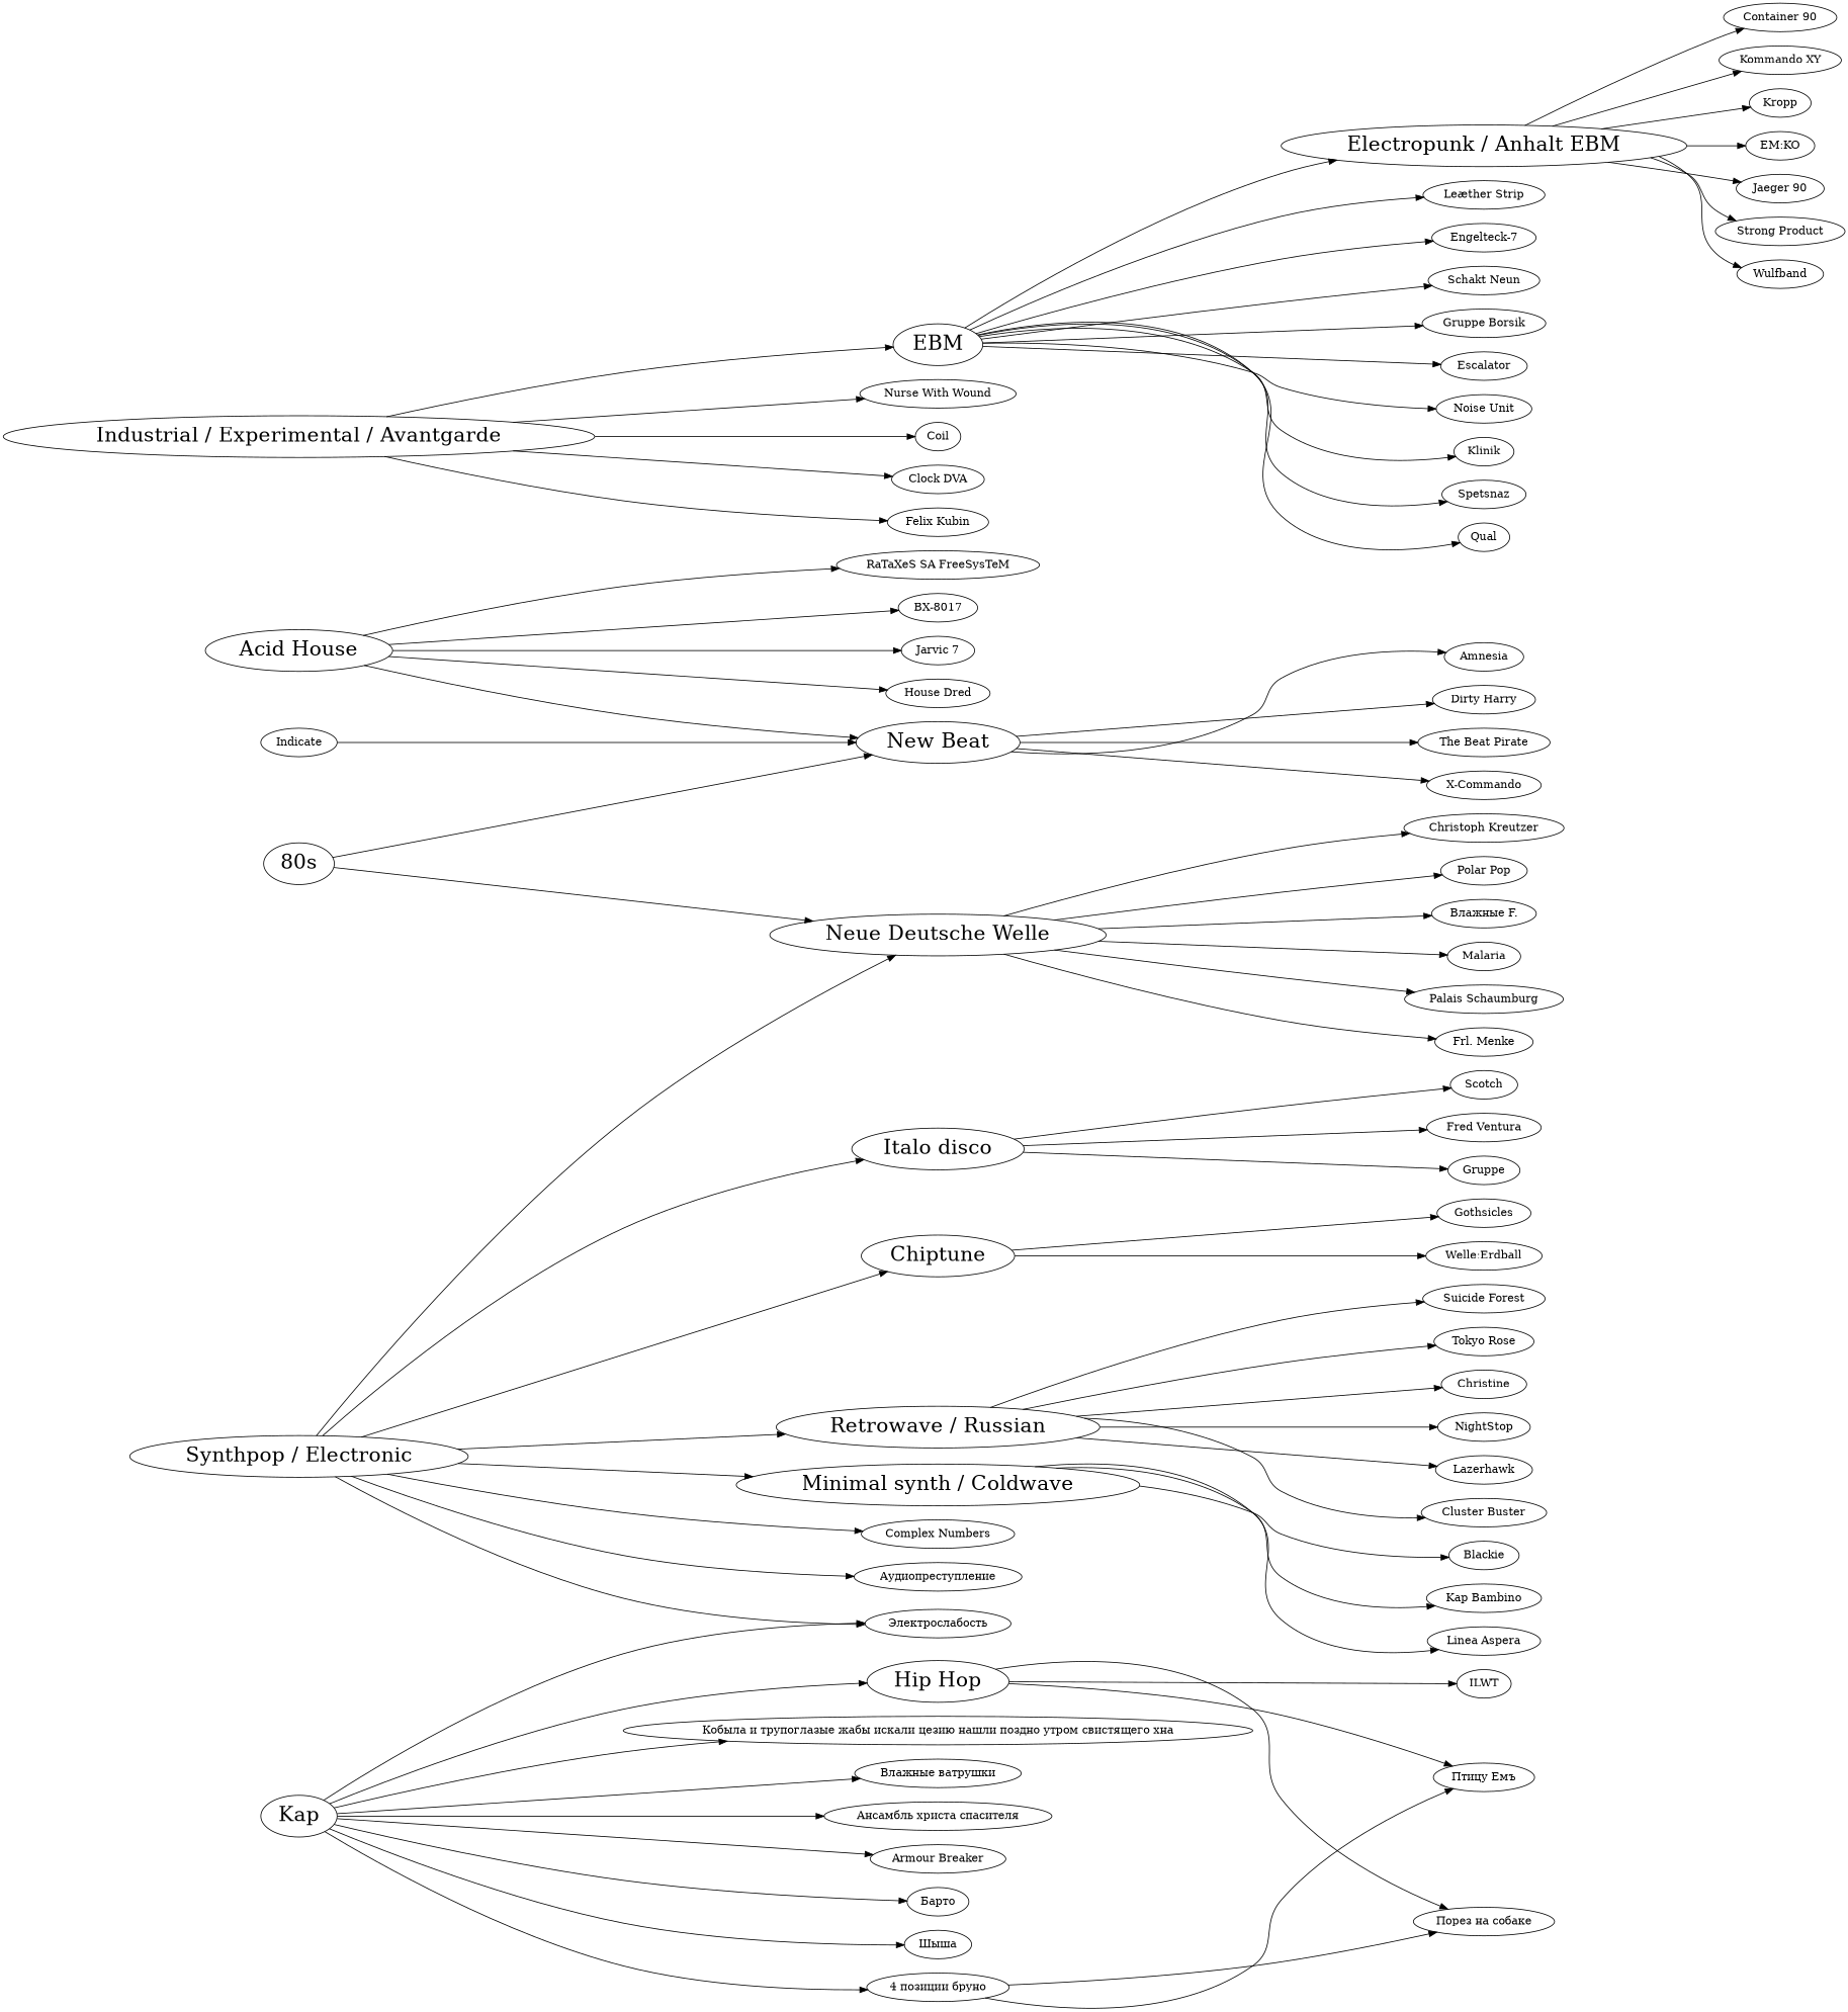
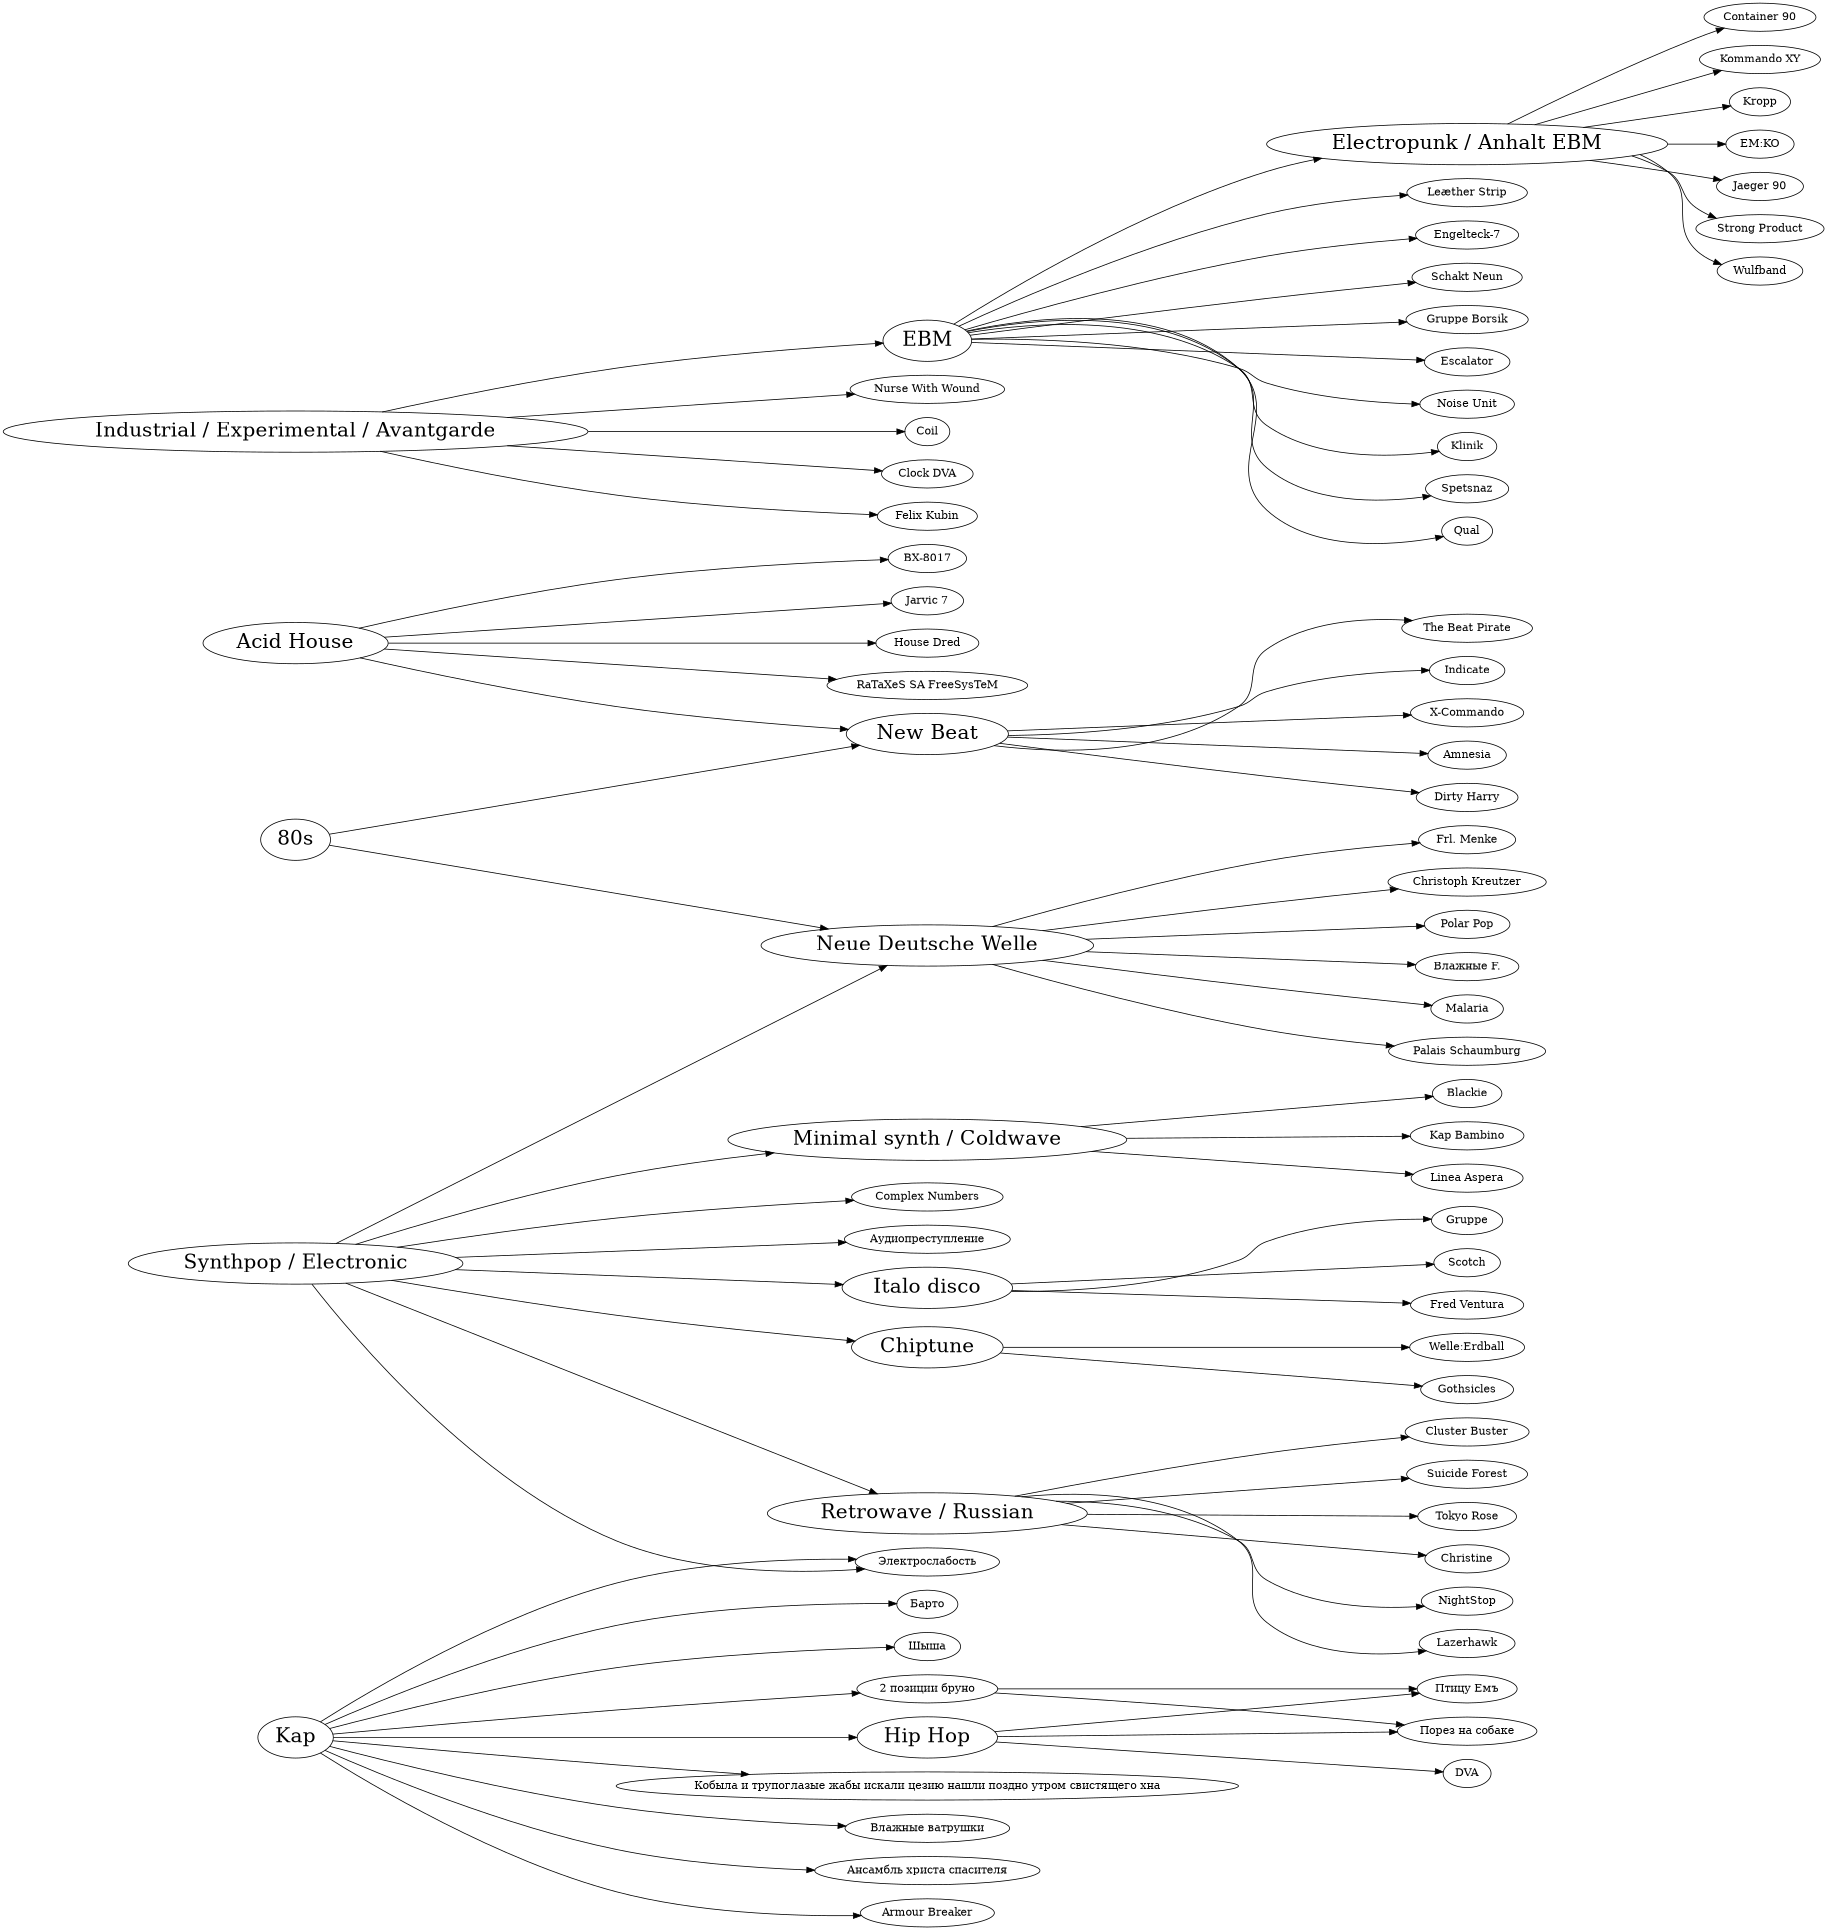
  digraph {
    rankdir=LR
    "80s" [fontsize=26]
    "New Beat" [fontsize=26]
    "Neue Deutsche Welle" [fontsize=26]
    "X-Commando"
    Amnesia
    "Dirty Harry"
    "The Beat Pirate"
    Indicate
    Malaria
    "Palais Schaumburg"
    "Frl. Menke"
    "Christoph Kreutzer"
    "Polar Pop"
    n14 [label="Влажные F."]
    "Acid House" [fontsize=26]
    "BX-8017"
    "Jarvic 7"
    n18 [label="House Dred"]
    "RaTaXeS SA FreeSysTeM"
    "Electropunk / Anhalt EBM" [fontsize=26]
    "Container 90"
    "Kommando XY"
    Kropp
    "EM:KO"
    "Jaeger 90"
    "Strong Product"
    Wulfband
    EBM [fontsize=26]
    "Leæther Strip"
    "Engelteck-7"
    "Schakt Neun"
    "Gruppe Borsik"
    Escalator
    "Noise Unit"
    Klinik
    Spetsnaz
    Qual
    "Minimal synth / Coldwave" [fontsize=26]
    Blackie
    "Kap Bambino"
    "Linea Aspera"
    "Synthpop / Electronic" [fontsize=26]
    "Complex Numbers"
    "Электрослабость"
    "Аудиопреступление"
    "Italo disco" [fontsize=26]
    Chiptune [fontsize=26]
    n48 [fontsize=26 label="Retrowave / Russian"]
    Scotch
    "Fred Ventura"
    n51 [label=Gruppe]
    "Welle:Erdball"
    Gothsicles
    NightStop
    Lazerhawk
    "Cluster Buster"
    "Suicide Forest"
    "Tokyo Rose"
    Christine
    "Industrial / Experimental / Avantgarde" [fontsize=26]
    "Nurse With Wound"
    Coil
    "Clock DVA"
    "Felix Kubin"
    n65 [fontsize=26 label=Kap]
    "Кобыла и трупоглазые жабы искали цезию нашли поздно утром свистящего хна"
    "Влажные ватрушки"
    "Ансамбль христа спасителя"
    "Armour Breaker"
    "Барто"
    "Шыша"
    "Hip Hop" [fontsize=26]
-   "4 позиции бруно"
+   "4 позиции бруно" [label="2 позиции бруно"]
    "Птицу Емъ"
    "Порез на собаке"
-   ILWT
+   ILWT [label=DVA]
    "80s" -> "New Beat"
    "80s" -> "Neue Deutsche Welle"
    "New Beat" -> "X-Commando"
    "New Beat" -> Amnesia
    "New Beat" -> "Dirty Harry"
    "New Beat" -> "The Beat Pirate"
-   Indicate -> "New Beat"
+   "New Beat" -> Indicate
    "Neue Deutsche Welle" -> Malaria
    "Neue Deutsche Welle" -> "Palais Schaumburg"
    "Neue Deutsche Welle" -> "Frl. Menke"
    "Neue Deutsche Welle" -> "Christoph Kreutzer"
    "Neue Deutsche Welle" -> "Polar Pop"
    "Neue Deutsche Welle" -> n14
    "Acid House" -> "New Beat"
    "Acid House" -> "BX-8017"
    "Acid House" -> "Jarvic 7"
    "Acid House" -> n18
    "Acid House" -> "RaTaXeS SA FreeSysTeM"
    "Electropunk / Anhalt EBM" -> "Container 90"
    "Electropunk / Anhalt EBM" -> "Kommando XY"
    "Electropunk / Anhalt EBM" -> Kropp
    "Electropunk / Anhalt EBM" -> "EM:KO"
    "Electropunk / Anhalt EBM" -> "Jaeger 90"
    "Electropunk / Anhalt EBM" -> "Strong Product"
    "Electropunk / Anhalt EBM" -> Wulfband
    EBM -> "Electropunk / Anhalt EBM"
    EBM -> "Leæther Strip"
    EBM -> "Engelteck-7"
    EBM -> "Schakt Neun"
    EBM -> "Gruppe Borsik"
    EBM -> Escalator
    EBM -> "Noise Unit"
    EBM -> Klinik
    EBM -> Spetsnaz
    EBM -> Qual
    "Minimal synth / Coldwave" -> Blackie
    "Minimal synth / Coldwave" -> "Kap Bambino"
    "Minimal synth / Coldwave" -> "Linea Aspera"
    "Synthpop / Electronic" -> "Neue Deutsche Welle"
    "Synthpop / Electronic" -> "Minimal synth / Coldwave"
    "Synthpop / Electronic" -> "Complex Numbers"
    "Synthpop / Electronic" -> "Электрослабость"
    "Synthpop / Electronic" -> "Аудиопреступление"
    "Synthpop / Electronic" -> "Italo disco"
    "Synthpop / Electronic" -> Chiptune
    "Synthpop / Electronic" -> n48
    "Italo disco" -> Scotch
    "Italo disco" -> "Fred Ventura"
    "Italo disco" -> n51
    Chiptune -> "Welle:Erdball"
    Chiptune -> Gothsicles
    n48 -> NightStop
    n48 -> Lazerhawk
    n48 -> "Cluster Buster"
    n48 -> "Suicide Forest"
    n48 -> "Tokyo Rose"
    n48 -> Christine
    "Industrial / Experimental / Avantgarde" -> EBM
    "Industrial / Experimental / Avantgarde" -> "Nurse With Wound"
    "Industrial / Experimental / Avantgarde" -> Coil
    "Industrial / Experimental / Avantgarde" -> "Clock DVA"
    "Industrial / Experimental / Avantgarde" -> "Felix Kubin"
    n65 -> "Электрослабость"
    n65 -> "Кобыла и трупоглазые жабы искали цезию нашли поздно утром свистящего хна"
    n65 -> "Влажные ватрушки"
    n65 -> "Ансамбль христа спасителя"
    n65 -> "Armour Breaker"
    n65 -> "Барто"
    n65 -> "Шыша"
    n65 -> "Hip Hop"
    n65 -> "4 позиции бруно"
    "Hip Hop" -> "Птицу Емъ"
    "Hip Hop" -> "Порез на собаке"
    "Hip Hop" -> ILWT
    "4 позиции бруно" -> "Птицу Емъ"
    "4 позиции бруно" -> "Порез на собаке"
  }
